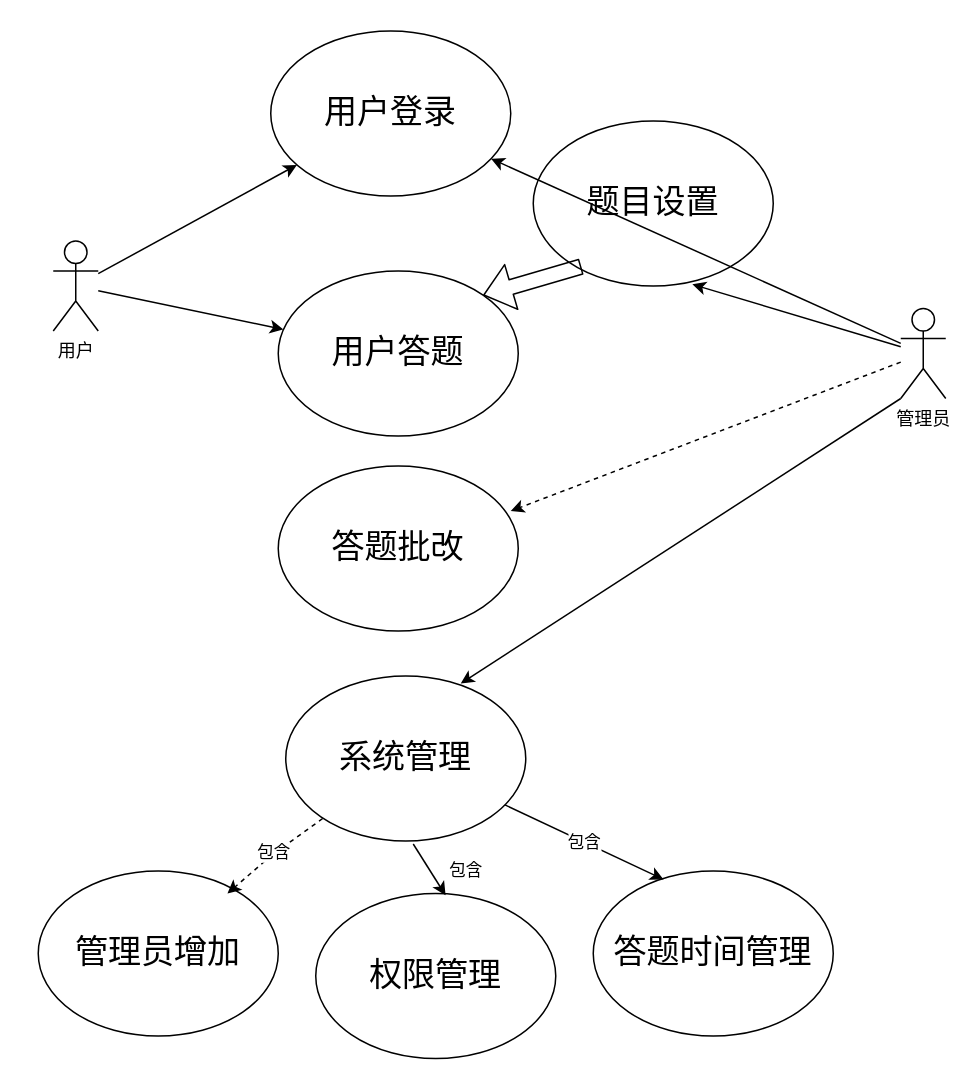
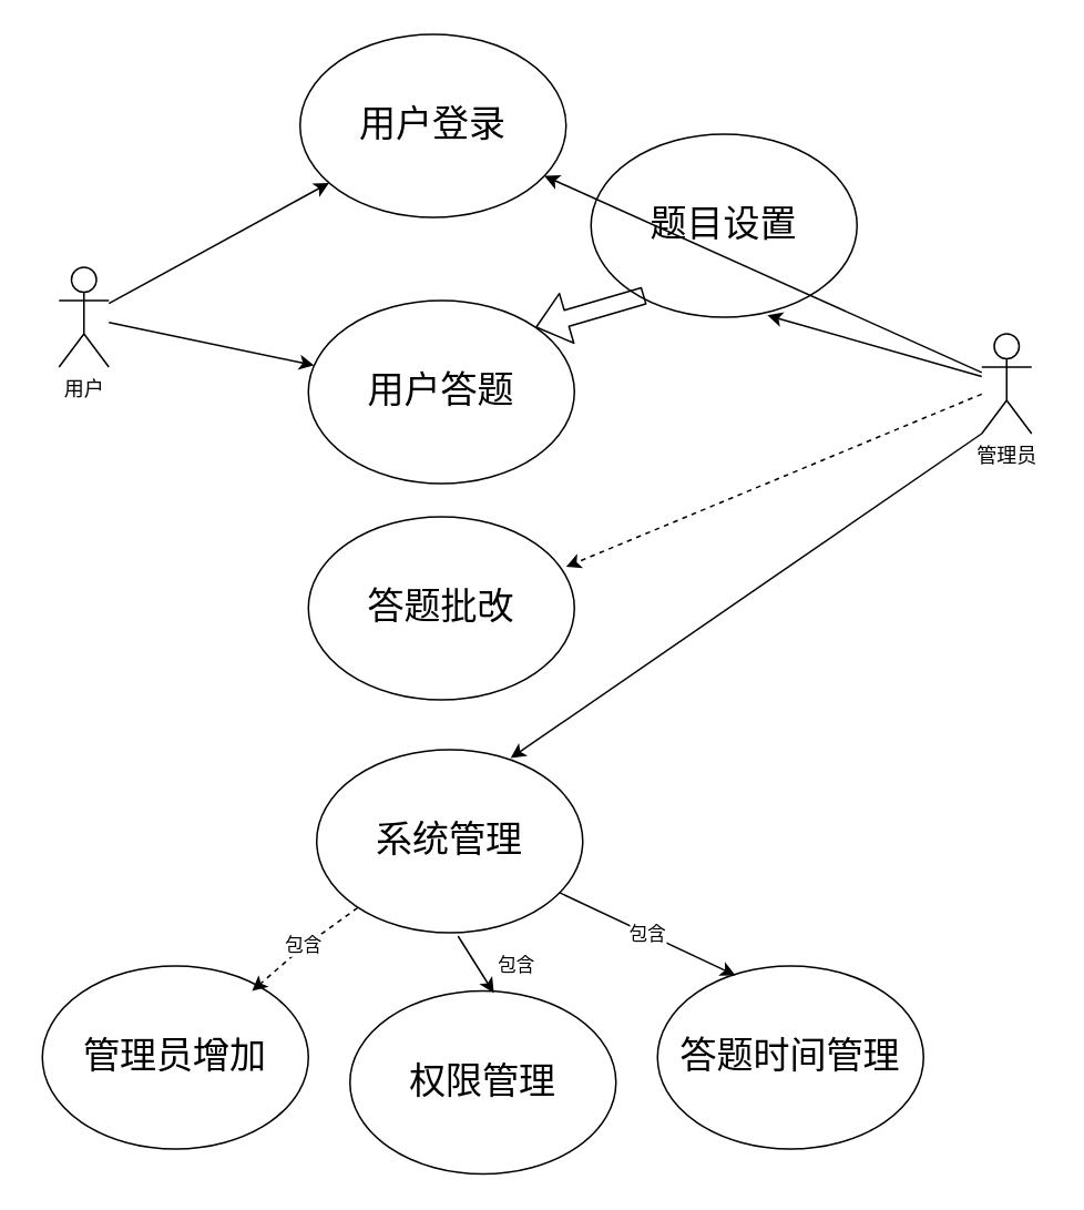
  <mxCell id="0" />
  <mxCell id="1" parent="0" />
  <mxCell id="2" value="" style="ellipse;whiteSpace=wrap;html=1;" vertex="1" parent="1"><mxGeometry x="180" y="20" width="160" height="110" as="geometry" /></mxCell>
  <mxCell id="3" value="&lt;font style=&quot;font-size: 22px&quot;&gt;用户登录&lt;/font&gt;" style="text;html=1;strokeColor=none;fillColor=none;align=center;verticalAlign=middle;whiteSpace=wrap;rounded=0;" vertex="1" parent="1"><mxGeometry x="175" y="35" width="170" height="80" as="geometry" /></mxCell>
  <mxCell id="4" value="" style="ellipse;whiteSpace=wrap;html=1;" vertex="1" parent="1"><mxGeometry x="185" y="180" width="160" height="110" as="geometry" /></mxCell>
  <mxCell id="5" value="&lt;font style=&quot;font-size: 22px&quot;&gt;用户答题&lt;/font&gt;" style="text;html=1;strokeColor=none;fillColor=none;align=center;verticalAlign=middle;whiteSpace=wrap;rounded=0;" vertex="1" parent="1"><mxGeometry x="180" y="195" width="170" height="80" as="geometry" /></mxCell>
  <mxCell id="6" value="" style="ellipse;whiteSpace=wrap;html=1;" vertex="1" parent="1"><mxGeometry x="355" y="80" width="160" height="110" as="geometry" /></mxCell>
  <mxCell id="7" value="&lt;span style=&quot;font-size: 22px&quot;&gt;题目设置&lt;/span&gt;" style="text;html=1;strokeColor=none;fillColor=none;align=center;verticalAlign=middle;whiteSpace=wrap;rounded=0;" vertex="1" parent="1"><mxGeometry x="350" y="95" width="170" height="80" as="geometry" /></mxCell>
  <mxCell id="8" value="" style="shape=flexArrow;endArrow=classic;html=1;exitX=0.218;exitY=1.025;exitDx=0;exitDy=0;exitPerimeter=0;entryX=1;entryY=0;entryDx=0;entryDy=0;" edge="1" parent="1" source="7" target="4"><mxGeometry width="50" height="50" relative="1" as="geometry"><mxPoint x="330" y="200" as="sourcePoint" /><mxPoint x="250" y="160" as="targetPoint" /></mxGeometry></mxCell>
  <mxCell id="9" value="" style="ellipse;whiteSpace=wrap;html=1;" vertex="1" parent="1"><mxGeometry x="185" y="310" width="160" height="110" as="geometry" /></mxCell>
  <mxCell id="10" value="&lt;span style=&quot;font-size: 22px&quot;&gt;答题批改&lt;/span&gt;" style="text;html=1;strokeColor=none;fillColor=none;align=center;verticalAlign=middle;whiteSpace=wrap;rounded=0;" vertex="1" parent="1"><mxGeometry x="180" y="325" width="170" height="80" as="geometry" /></mxCell>
  <mxCell id="11" value="" style="ellipse;whiteSpace=wrap;html=1;" vertex="1" parent="1"><mxGeometry x="190" y="450" width="160" height="110" as="geometry" /></mxCell>
  <mxCell id="12" value="&lt;span style=&quot;font-size: 22px&quot;&gt;系统管理&lt;/span&gt;" style="text;html=1;strokeColor=none;fillColor=none;align=center;verticalAlign=middle;whiteSpace=wrap;rounded=0;" vertex="1" parent="1"><mxGeometry x="185" y="465" width="170" height="80" as="geometry" /></mxCell>
  <mxCell id="13" value="" style="ellipse;whiteSpace=wrap;html=1;" vertex="1" parent="1"><mxGeometry x="25" y="580" width="160" height="110" as="geometry" /></mxCell>
  <mxCell id="14" value="&lt;span style=&quot;font-size: 22px&quot;&gt;管理员增加&lt;/span&gt;" style="text;html=1;strokeColor=none;fillColor=none;align=center;verticalAlign=middle;whiteSpace=wrap;rounded=0;" vertex="1" parent="1"><mxGeometry x="20" y="595" width="170" height="80" as="geometry" /></mxCell>
  <mxCell id="15" value="" style="ellipse;whiteSpace=wrap;html=1;" vertex="1" parent="1"><mxGeometry x="210" y="595" width="160" height="110" as="geometry" /></mxCell>
  <mxCell id="16" value="&lt;span style=&quot;font-size: 22px&quot;&gt;权限管理&lt;/span&gt;" style="text;html=1;strokeColor=none;fillColor=none;align=center;verticalAlign=middle;whiteSpace=wrap;rounded=0;" vertex="1" parent="1"><mxGeometry x="205" y="610" width="170" height="80" as="geometry" /></mxCell>
  <mxCell id="17" value="" style="ellipse;whiteSpace=wrap;html=1;" vertex="1" parent="1"><mxGeometry x="395" y="580" width="160" height="110" as="geometry" /></mxCell>
  <mxCell id="18" value="&lt;span style=&quot;font-size: 22px&quot;&gt;答题时间管理&lt;/span&gt;" style="text;html=1;strokeColor=none;fillColor=none;align=center;verticalAlign=middle;whiteSpace=wrap;rounded=0;" vertex="1" parent="1"><mxGeometry x="390" y="595" width="170" height="80" as="geometry" /></mxCell>
  <mxCell id="19" value="包含" style="endArrow=classic;html=1;dashed=1;" edge="1" parent="1" source="12" target="14"><mxGeometry relative="1" as="geometry"><mxPoint x="280" y="390" as="sourcePoint" /><mxPoint x="440" y="390" as="targetPoint" /><Array as="points"><mxPoint x="180" y="570" /></Array></mxGeometry></mxCell>
  <mxCell id="20" value="包含" style="endArrow=classic;html=1;entryX=0.541;entryY=0.011;entryDx=0;entryDy=0;entryPerimeter=0;" edge="1" parent="1" target="15"><mxGeometry x="0.676" y="20" relative="1" as="geometry"><mxPoint x="275" y="562" as="sourcePoint" /><mxPoint x="350" y="600" as="targetPoint" /><mxPoint as="offset" /></mxGeometry></mxCell>
  <mxCell id="21" value="包含" style="endArrow=classic;html=1;entryX=0.293;entryY=0.051;entryDx=0;entryDy=0;entryPerimeter=0;" edge="1" parent="1" source="11" target="17"><mxGeometry relative="1" as="geometry"><mxPoint x="190" y="600" as="sourcePoint" /><mxPoint x="350" y="600" as="targetPoint" /></mxGeometry></mxCell>
  <mxCell id="22" value="用户" style="shape=umlActor;verticalLabelPosition=bottom;verticalAlign=top;html=1;outlineConnect=0;" vertex="1" parent="1"><mxGeometry x="35" y="160" width="30" height="60" as="geometry" /></mxCell>
  <mxCell id="23" value="" style="endArrow=classic;html=1;" edge="1" parent="1" source="22" target="2"><mxGeometry width="50" height="50" relative="1" as="geometry"><mxPoint x="160" y="240" as="sourcePoint" /><mxPoint x="210" y="190" as="targetPoint" /></mxGeometry></mxCell>
  <mxCell id="24" value="" style="endArrow=classic;html=1;" edge="1" parent="1" source="22" target="4"><mxGeometry width="50" height="50" relative="1" as="geometry"><mxPoint x="160" y="240" as="sourcePoint" /><mxPoint x="210" y="190" as="targetPoint" /></mxGeometry></mxCell>
- <mxCell id="25" value="管理员" style="shape=umlActor;verticalLabelPosition=bottom;verticalAlign=top;html=1;outlineConnect=0;" vertex="1" parent="1"><mxGeometry x="600" y="205" width="30" height="60" as="geometry" /></mxCell>
+ <mxCell id="25" value="管理员" style="shape=umlActor;verticalLabelPosition=bottom;verticalAlign=top;html=1;outlineConnect=0;" vertex="1" parent="1"><mxGeometry x="590" y="200" width="30" height="60" as="geometry" /></mxCell>
  <mxCell id="26" value="" style="endArrow=classic;html=1;entryX=0.663;entryY=0.99;entryDx=0;entryDy=0;entryPerimeter=0;" edge="1" parent="1" source="25" target="6"><mxGeometry width="50" height="50" relative="1" as="geometry"><mxPoint x="160" y="310" as="sourcePoint" /><mxPoint x="210" y="260" as="targetPoint" /></mxGeometry></mxCell>
  <mxCell id="27" value="" style="endArrow=classic;html=1;" edge="1" parent="1" source="25" target="2"><mxGeometry width="50" height="50" relative="1" as="geometry"><mxPoint x="160" y="240" as="sourcePoint" /><mxPoint x="210" y="190" as="targetPoint" /></mxGeometry></mxCell>
  <mxCell id="28" value="" style="endArrow=classic;html=1;entryX=0.941;entryY=0.188;entryDx=0;entryDy=0;entryPerimeter=0;dashed=1;" edge="1" parent="1" source="25" target="10"><mxGeometry width="50" height="50" relative="1" as="geometry"><mxPoint x="490" y="330" as="sourcePoint" /><mxPoint x="540" y="280" as="targetPoint" /></mxGeometry></mxCell>
  <mxCell id="29" value="" style="endArrow=classic;html=1;exitX=0;exitY=1;exitDx=0;exitDy=0;exitPerimeter=0;entryX=0.729;entryY=0.046;entryDx=0;entryDy=0;entryPerimeter=0;" edge="1" parent="1" source="25" target="11"><mxGeometry relative="1" as="geometry"><mxPoint x="130" y="420" as="sourcePoint" /><mxPoint x="230" y="420" as="targetPoint" /></mxGeometry></mxCell>
